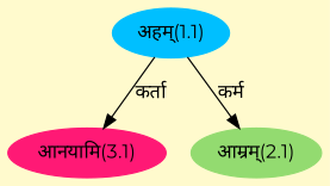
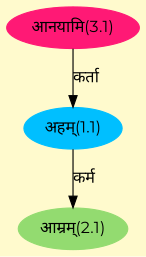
  digraph {
    bgcolor=lemonchiffon1
    compound=true
    fontname=Montserrat
    rankdir=BT
    node [fontname=Montserrat style=filled]
    edge [dir=back fontname=Montserrat]
    n1 [color="#00BFFF" label="अहम्(1.1)"]
    n2 [color="#FF1975" label="आनयामि(3.1)"]
    n3 [color="#93DB70" label="आम्रम्(2.1)"]
-   n2 -> n1 [label="कर्ता"]
+   n1 -> n2 [label="कर्ता"]
    n3 -> n1 [label="कर्म"]
  }
